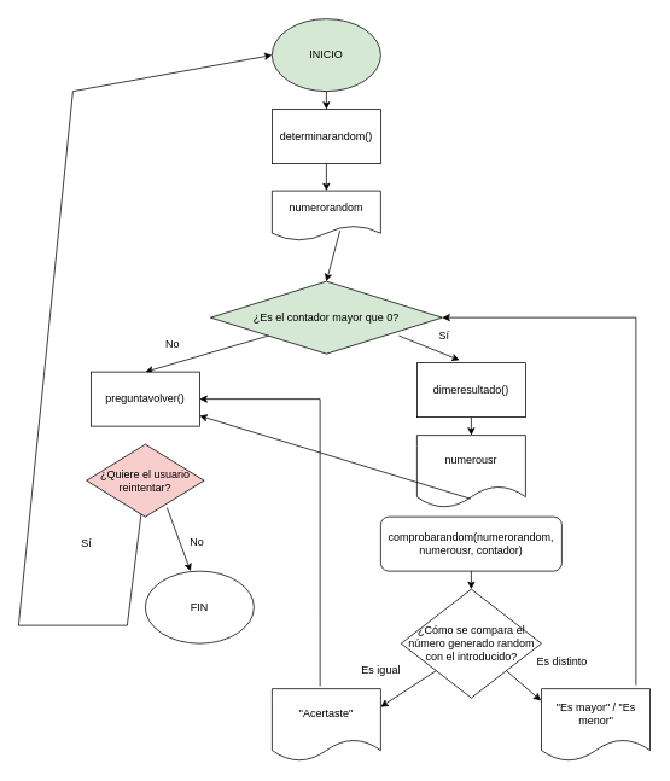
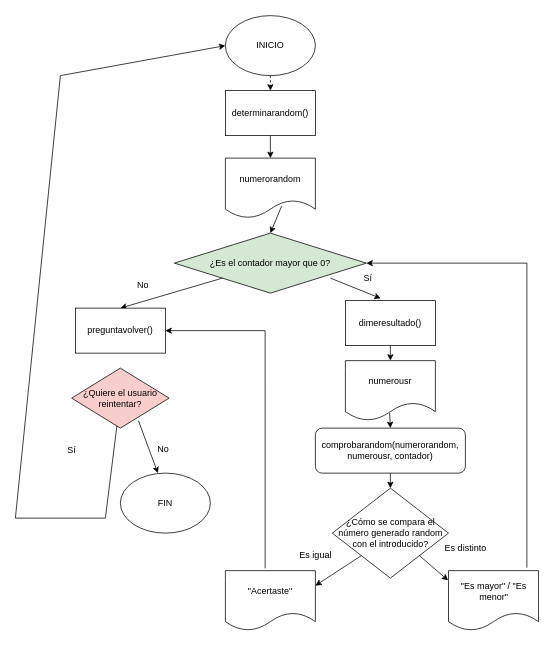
  <mxCell id="0" />
  <mxCell id="1" parent="0" />
- <mxCell id="2" value="INICIO" style="ellipse;whiteSpace=wrap;html=1;fillColor=#d5e8d4;" vertex="1" parent="1"><mxGeometry x="300" y="20" width="120" height="80" as="geometry" /></mxCell>
+ <mxCell id="2" value="INICIO" style="ellipse;whiteSpace=wrap;html=1;" vertex="1" parent="1"><mxGeometry x="300" y="20" width="120" height="80" as="geometry" /></mxCell>
  <mxCell id="3" value="determinarandom()" style="rounded=0;whiteSpace=wrap;html=1;" vertex="1" parent="1"><mxGeometry x="300" y="120" width="120" height="60" as="geometry" /></mxCell>
- <mxCell id="4" value="numerorandom" style="shape=document;whiteSpace=wrap;html=1;boundedLbl=1;" vertex="1" parent="1"><mxGeometry x="300" y="210" width="120" height="55" as="geometry" /></mxCell>
+ <mxCell id="4" value="numerorandom" style="shape=document;whiteSpace=wrap;html=1;boundedLbl=1;" vertex="1" parent="1"><mxGeometry x="300" y="210" width="120" height="80" as="geometry" /></mxCell>
  <mxCell id="5" value="¿Es el contador mayor que 0?" style="rhombus;whiteSpace=wrap;html=1;fillColor=#d5e8d4;" vertex="1" parent="1"><mxGeometry x="232" y="310" width="256" height="80" as="geometry" /></mxCell>
  <mxCell id="6" value="" style="endArrow=classic;html=1;rounded=0;exitX=0;exitY=1;exitDx=0;exitDy=0;" edge="1" parent="1" source="5"><mxGeometry width="50" height="50" relative="1" as="geometry"><mxPoint x="370" y="480" as="sourcePoint" /><mxPoint x="160" y="410" as="targetPoint" /></mxGeometry></mxCell>
  <mxCell id="7" value="No" style="text;html=1;align=center;verticalAlign=middle;resizable=0;points=[];autosize=1;strokeColor=none;fillColor=none;" vertex="1" parent="1"><mxGeometry x="175" y="370" width="30" height="20" as="geometry" /></mxCell>
  <mxCell id="8" value="preguntavolver()" style="rounded=0;whiteSpace=wrap;html=1;" vertex="1" parent="1"><mxGeometry x="100" y="410" width="120" height="60" as="geometry" /></mxCell>
  <mxCell id="9" value="¿Quiere el usuario reintentar?" style="rhombus;whiteSpace=wrap;html=1;fillColor=#f8cecc;" vertex="1" parent="1"><mxGeometry x="95" y="490" width="130" height="80" as="geometry" /></mxCell>
  <mxCell id="10" value="Sí" style="text;html=1;align=center;verticalAlign=middle;resizable=0;points=[];autosize=1;strokeColor=none;fillColor=none;" vertex="1" parent="1"><mxGeometry x="80" y="590" width="30" height="20" as="geometry" /></mxCell>
  <mxCell id="11" value="&lt;div&gt;No&lt;/div&gt;&lt;div&gt;&lt;br&gt;&lt;/div&gt;" style="text;html=1;align=center;verticalAlign=middle;resizable=0;points=[];autosize=1;strokeColor=none;fillColor=none;" vertex="1" parent="1"><mxGeometry x="202" y="590" width="30" height="30" as="geometry" /></mxCell>
  <mxCell id="12" value="" style="endArrow=classic;html=1;rounded=0;exitX=0.685;exitY=0.875;exitDx=0;exitDy=0;exitPerimeter=0;" edge="1" parent="1" source="9"><mxGeometry width="50" height="50" relative="1" as="geometry"><mxPoint x="70" y="660" as="sourcePoint" /><mxPoint x="210" y="630" as="targetPoint" /></mxGeometry></mxCell>
  <mxCell id="13" value="FIN" style="ellipse;whiteSpace=wrap;html=1;" vertex="1" parent="1"><mxGeometry x="160" y="630" width="120" height="80" as="geometry" /></mxCell>
  <mxCell id="14" value="" style="endArrow=classic;html=1;rounded=0;entryX=0;entryY=0.5;entryDx=0;entryDy=0;" edge="1" parent="1" source="9" target="2"><mxGeometry width="50" height="50" relative="1" as="geometry"><mxPoint x="70" y="660" as="sourcePoint" /><mxPoint x="90" as="targetPoint" y="-10" /><Array as="points"><mxPoint x="140" y="690" /><mxPoint x="20" y="690" /><mxPoint x="80" y="100" /></Array></mxGeometry></mxCell>
- <mxCell id="15" value="" style="endArrow=classic;html=1;rounded=0;exitX=0.5;exitY=1;exitDx=0;exitDy=0;entryX=0.5;entryY=0;entryDx=0;entryDy=0;" edge="1" parent="1" source="2" target="3"><mxGeometry width="50" height="50" relative="1" as="geometry"><mxPoint x="70" y="300" as="sourcePoint" /><mxPoint x="120" y="250" as="targetPoint" /></mxGeometry></mxCell>
+ <mxCell id="15" value="" style="endArrow=classic;html=1;rounded=0;exitX=0.5;exitY=1;exitDx=0;exitDy=0;entryX=0.5;entryY=0;entryDx=0;entryDy=0;dashed=1;" edge="1" parent="1" source="2" target="3"><mxGeometry width="50" height="50" relative="1" as="geometry"><mxPoint x="70" y="300" as="sourcePoint" /><mxPoint x="120" y="250" as="targetPoint" /></mxGeometry></mxCell>
  <mxCell id="16" value="" style="endArrow=classic;html=1;rounded=0;exitX=0.5;exitY=1;exitDx=0;exitDy=0;" edge="1" parent="1" source="3" target="4"><mxGeometry width="50" height="50" relative="1" as="geometry"><mxPoint x="70" y="300" as="sourcePoint" /><mxPoint x="120" y="250" as="targetPoint" /></mxGeometry></mxCell>
  <mxCell id="17" value="" style="endArrow=classic;html=1;rounded=0;exitX=0.625;exitY=0.8;exitDx=0;exitDy=0;exitPerimeter=0;entryX=0.5;entryY=0;entryDx=0;entryDy=0;" edge="1" parent="1" source="4" target="5"><mxGeometry width="50" height="50" relative="1" as="geometry"><mxPoint x="70" y="300" as="sourcePoint" /><mxPoint x="120" y="250" as="targetPoint" /></mxGeometry></mxCell>
  <mxCell id="18" value="dimeresultado()" style="rounded=0;whiteSpace=wrap;html=1;" vertex="1" parent="1"><mxGeometry x="460" y="400" width="120" height="60" as="geometry" /></mxCell>
  <mxCell id="19" value="" style="endArrow=classic;html=1;rounded=0;exitX=0.813;exitY=0.75;exitDx=0;exitDy=0;exitPerimeter=0;entryX=0.392;entryY=-0.05;entryDx=0;entryDy=0;entryPerimeter=0;" edge="1" parent="1" source="5" target="18"><mxGeometry width="50" height="50" relative="1" as="geometry"><mxPoint x="70" y="360" as="sourcePoint" /><mxPoint x="120" y="310" as="targetPoint" /></mxGeometry></mxCell>
  <mxCell id="20" value="Sí" style="text;html=1;align=center;verticalAlign=middle;resizable=0;points=[];autosize=1;strokeColor=none;fillColor=none;" vertex="1" parent="1"><mxGeometry x="475" y="360" width="30" height="20" as="geometry" /></mxCell>
  <mxCell id="21" value="numerousr" style="shape=document;whiteSpace=wrap;html=1;boundedLbl=1;" vertex="1" parent="1"><mxGeometry x="460" y="480" width="120" height="80" as="geometry" /></mxCell>
  <mxCell id="22" value="" style="endArrow=classic;html=1;rounded=0;exitX=0.5;exitY=1;exitDx=0;exitDy=0;entryX=0.5;entryY=0;entryDx=0;entryDy=0;" edge="1" parent="1" source="18" target="21"><mxGeometry width="50" height="50" relative="1" as="geometry"><mxPoint x="70" y="660" as="sourcePoint" /><mxPoint x="120" y="610" as="targetPoint" /></mxGeometry></mxCell>
  <mxCell id="23" value="comprobarandom(numerorandom, numerousr, contador) " style="whiteSpace=wrap;html=1;rounded=1;" vertex="1" parent="1"><mxGeometry x="420" y="570" width="200" height="60" as="geometry" /></mxCell>
  <mxCell id="24" value="¿Cómo se compara el número generado random con el introducido?" style="rhombus;whiteSpace=wrap;html=1;" vertex="1" parent="1"><mxGeometry x="442.5" y="650" width="155" height="120" as="geometry" /></mxCell>
  <mxCell id="25" value="&quot;Acertaste&quot;" style="shape=document;whiteSpace=wrap;html=1;boundedLbl=1;" vertex="1" parent="1"><mxGeometry x="300" y="760" width="120" height="80" as="geometry" /></mxCell>
  <mxCell id="26" value="" style="endArrow=classic;html=1;rounded=0;exitX=0;exitY=1;exitDx=0;exitDy=0;entryX=1;entryY=0.25;entryDx=0;entryDy=0;" edge="1" parent="1" source="24" target="25"><mxGeometry width="50" height="50" relative="1" as="geometry"><mxPoint x="70" y="750" as="sourcePoint" /><mxPoint x="120" y="700" as="targetPoint" /></mxGeometry></mxCell>
  <mxCell id="27" value="" style="endArrow=classic;html=1;rounded=0;exitX=0.442;exitY=-0.037;exitDx=0;exitDy=0;exitPerimeter=0;entryX=1;entryY=0.5;entryDx=0;entryDy=0;" edge="1" parent="1" source="25" target="8"><mxGeometry width="50" height="50" relative="1" as="geometry"><mxPoint x="70" y="660" as="sourcePoint" /><mxPoint x="350" y="430" as="targetPoint" /><Array as="points"><mxPoint x="353" y="440" /></Array></mxGeometry></mxCell>
  <mxCell id="28" value="Es igual" style="text;html=1;align=center;verticalAlign=middle;resizable=0;points=[];autosize=1;strokeColor=none;fillColor=none;" vertex="1" parent="1"><mxGeometry x="390" y="730" width="60" height="20" as="geometry" /></mxCell>
  <mxCell id="29" value="&quot;Es mayor&quot; / &quot;Es menor&quot;" style="shape=document;whiteSpace=wrap;html=1;boundedLbl=1;" vertex="1" parent="1"><mxGeometry x="597.5" y="760" width="120" height="80" as="geometry" /></mxCell>
  <mxCell id="30" value="Es distinto" style="text;html=1;align=center;verticalAlign=middle;resizable=0;points=[];autosize=1;strokeColor=none;fillColor=none;" vertex="1" parent="1"><mxGeometry x="585" y="720" width="70" height="20" as="geometry" /></mxCell>
  <mxCell id="31" value="" style="endArrow=classic;html=1;rounded=0;exitX=1;exitY=1;exitDx=0;exitDy=0;entryX=-0.004;entryY=0.163;entryDx=0;entryDy=0;entryPerimeter=0;" edge="1" parent="1" source="24" target="29"><mxGeometry width="50" height="50" relative="1" as="geometry"><mxPoint x="410" y="690" as="sourcePoint" /><mxPoint x="460" y="640" as="targetPoint" /></mxGeometry></mxCell>
  <mxCell id="32" value="" style="endArrow=classic;html=1;rounded=0;exitX=0.871;exitY=-0.05;exitDx=0;exitDy=0;exitPerimeter=0;entryX=1;entryY=0.5;entryDx=0;entryDy=0;" edge="1" parent="1" source="29" target="5"><mxGeometry width="50" height="50" relative="1" as="geometry"><mxPoint x="410" y="540" as="sourcePoint" /><mxPoint x="460" y="490" as="targetPoint" /><Array as="points"><mxPoint x="702" y="350" /></Array></mxGeometry></mxCell>
- <mxCell id="33" value="" style="endArrow=classic;html=1;rounded=0;exitX=0.492;exitY=0.875;exitDx=0;exitDy=0;exitPerimeter=0;" edge="1" parent="1" source="21" target="8"><mxGeometry width="50" height="50" relative="1" as="geometry"><mxPoint x="410" y="570" as="sourcePoint" /><mxPoint x="460" y="520" as="targetPoint" /></mxGeometry></mxCell>
+ <mxCell id="33" value="" style="endArrow=classic;html=1;rounded=0;exitX=0.492;exitY=0.875;exitDx=0;exitDy=0;exitPerimeter=0;entryX=0.5;entryY=0;entryDx=0;entryDy=0;" edge="1" parent="1" source="21" target="23"><mxGeometry width="50" height="50" relative="1" as="geometry"><mxPoint x="410" y="570" as="sourcePoint" /><mxPoint x="460" y="520" as="targetPoint" /></mxGeometry></mxCell>
  <mxCell id="34" value="" style="endArrow=classic;html=1;rounded=0;exitX=0.5;exitY=1;exitDx=0;exitDy=0;entryX=0.5;entryY=0;entryDx=0;entryDy=0;" edge="1" parent="1" source="23" target="24"><mxGeometry width="50" height="50" relative="1" as="geometry"><mxPoint x="410" y="570" as="sourcePoint" /><mxPoint x="460" y="520" as="targetPoint" /></mxGeometry></mxCell>
